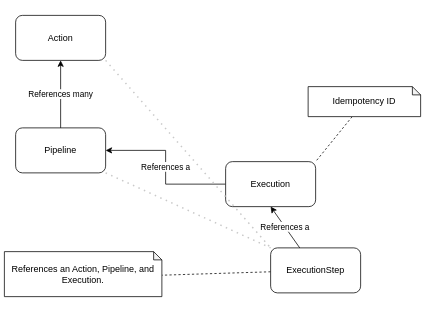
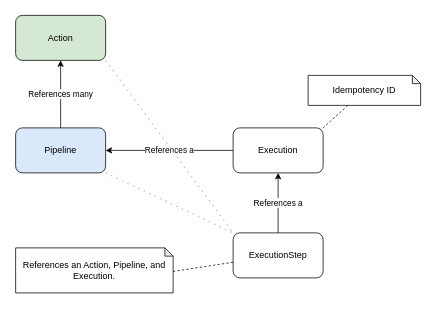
  <mxCell id="0" />
  <mxCell id="1" parent="0" />
- <mxCell id="2" value="Action" style="rounded=1;whiteSpace=wrap;html=1;" vertex="1" parent="1"><mxGeometry x="20" y="20" width="120" height="60" as="geometry" /></mxCell>
+ <mxCell id="2" value="Action" style="rounded=1;whiteSpace=wrap;html=1;fillColor=#d5e8d4;" vertex="1" parent="1"><mxGeometry x="20" y="20" width="120" height="60" as="geometry" /></mxCell>
  <mxCell id="3" value="References a" style="edgeStyle=orthogonalEdgeStyle;rounded=0;orthogonalLoop=1;jettySize=auto;html=1;entryX=1;entryY=0.5;entryDx=0;entryDy=0;" edge="1" parent="1" source="4" target="5"><mxGeometry relative="1" as="geometry" /></mxCell>
- <mxCell id="4" value="Execution" style="rounded=1;whiteSpace=wrap;html=1;" vertex="1" parent="1"><mxGeometry x="300" y="215" width="120" height="60" as="geometry" /></mxCell>
- <mxCell id="5" value="Pipeline" style="rounded=1;whiteSpace=wrap;html=1;" vertex="1" parent="1"><mxGeometry x="20" y="170" width="120" height="60" as="geometry" /></mxCell>
+ <mxCell id="4" value="Execution" style="rounded=1;whiteSpace=wrap;html=1;" vertex="1" parent="1"><mxGeometry x="310" y="170" width="120" height="60" as="geometry" /></mxCell>
+ <mxCell id="5" value="Pipeline" style="rounded=1;whiteSpace=wrap;html=1;fillColor=#dae8fc;" vertex="1" parent="1"><mxGeometry x="20" y="170" width="120" height="60" as="geometry" /></mxCell>
  <mxCell id="6" value="References many" style="endArrow=classic;html=1;rounded=0;exitX=0.5;exitY=0;exitDx=0;exitDy=0;entryX=0.5;entryY=1;entryDx=0;entryDy=0;" edge="1" parent="1" source="5" target="2"><mxGeometry width="50" height="50" relative="1" as="geometry"><mxPoint x="250" y="190" as="sourcePoint" /><mxPoint x="300" y="140" as="targetPoint" /></mxGeometry></mxCell>
  <mxCell id="7" style="rounded=0;orthogonalLoop=1;jettySize=auto;html=1;entryX=1;entryY=0;entryDx=0;entryDy=0;endArrow=none;endFill=0;dashed=1;" edge="1" parent="1" source="8" target="4"><mxGeometry relative="1" as="geometry" /></mxCell>
- <mxCell id="8" value="Idempotency ID" style="shape=note;whiteSpace=wrap;html=1;backgroundOutline=1;darkOpacity=0.05;size=11;" vertex="1" parent="1"><mxGeometry x="410" y="115" width="150" height="40" as="geometry" /></mxCell>
+ <mxCell id="8" value="Idempotency ID" style="shape=note;whiteSpace=wrap;html=1;backgroundOutline=1;darkOpacity=0.05;size=11;" vertex="1" parent="1"><mxGeometry x="410" y="100" width="150" height="40" as="geometry" /></mxCell>
  <mxCell id="9" value="References a" style="edgeStyle=none;rounded=0;orthogonalLoop=1;jettySize=auto;html=1;entryX=0.5;entryY=1;entryDx=0;entryDy=0;endArrow=classic;endFill=1;" edge="1" parent="1" source="11" target="4"><mxGeometry relative="1" as="geometry" /></mxCell>
  <mxCell id="10" style="edgeStyle=none;rounded=0;orthogonalLoop=1;jettySize=auto;html=1;entryX=0.999;entryY=0.524;entryDx=0;entryDy=0;entryPerimeter=0;strokeColor=#000000;endArrow=none;endFill=0;dashed=1;" edge="1" parent="1" source="11" target="14"><mxGeometry relative="1" as="geometry" /></mxCell>
- <mxCell id="11" value="ExecutionStep" style="rounded=1;whiteSpace=wrap;html=1;" vertex="1" parent="1"><mxGeometry x="360" y="330" width="120" height="60" as="geometry" /></mxCell>
+ <mxCell id="11" value="ExecutionStep" style="rounded=1;whiteSpace=wrap;html=1;" vertex="1" parent="1"><mxGeometry x="310" y="310" width="120" height="60" as="geometry" /></mxCell>
  <mxCell id="12" value="" style="endArrow=none;dashed=1;html=1;dashPattern=1 3;strokeWidth=2;rounded=0;entryX=0;entryY=0;entryDx=0;entryDy=0;exitX=1;exitY=1;exitDx=0;exitDy=0;strokeColor=#C9C9C9;" edge="1" parent="1" source="2" target="11"><mxGeometry width="50" height="50" relative="1" as="geometry"><mxPoint x="160" y="330" as="sourcePoint" /><mxPoint x="210" y="280" as="targetPoint" /></mxGeometry></mxCell>
  <mxCell id="13" value="" style="endArrow=none;dashed=1;html=1;dashPattern=1 3;strokeWidth=2;rounded=0;entryX=0;entryY=0;entryDx=0;entryDy=0;exitX=1;exitY=1;exitDx=0;exitDy=0;strokeColor=#C9C9C9;" edge="1" parent="1" source="5" target="11"><mxGeometry width="50" height="50" relative="1" as="geometry"><mxPoint x="150" y="90" as="sourcePoint" /><mxPoint x="320" y="320" as="targetPoint" /></mxGeometry></mxCell>
- <mxCell id="14" value="References an Action, Pipeline, and Execution." style="shape=note;whiteSpace=wrap;html=1;backgroundOutline=1;darkOpacity=0.05;size=11;" vertex="1" parent="1"><mxGeometry x="5" y="335" width="210" height="60" as="geometry" /></mxCell>
+ <mxCell id="14" value="References an Action, Pipeline, and Execution." style="shape=note;whiteSpace=wrap;html=1;backgroundOutline=1;darkOpacity=0.05;size=11;" vertex="1" parent="1"><mxGeometry x="20" y="330" width="210" height="60" as="geometry" /></mxCell>
